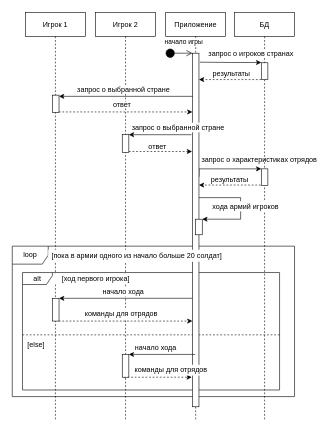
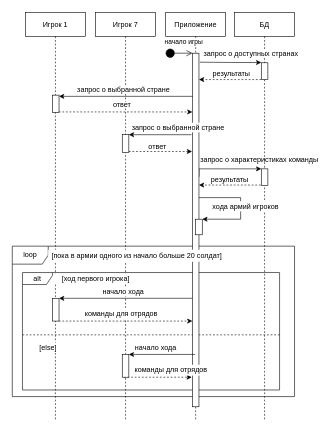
  <mxCell id="0" />
  <mxCell id="1" parent="0" />
  <mxCell id="2" value="" style="endArrow=classic;html=1;rounded=0;entryX=1;entryY=0;entryDx=0;entryDy=0;" edge="1" parent="1" source="7" target="22"><mxGeometry width="50" height="50" relative="1" as="geometry"><mxPoint x="385" y="523" as="sourcePoint" /><mxPoint x="435" y="473" as="targetPoint" /></mxGeometry></mxCell>
  <mxCell id="3" value="" style="endArrow=classic;html=1;rounded=0;entryX=1;entryY=0;entryDx=0;entryDy=0;" edge="1" parent="1" target="37"><mxGeometry width="50" height="50" relative="1" as="geometry"><mxPoint x="326" y="329" as="sourcePoint" /><mxPoint x="434" y="322" as="targetPoint" /><Array as="points"><mxPoint x="401" y="329" /><mxPoint x="401" y="365" /></Array></mxGeometry></mxCell>
  <mxCell id="4" value="loop" style="shape=umlFrame;whiteSpace=wrap;html=1;pointerEvents=0;" parent="1" vertex="1"><mxGeometry x="20" y="410" width="471" height="251" as="geometry" /></mxCell>
  <mxCell id="5" value="alt" style="shape=umlFrame;whiteSpace=wrap;html=1;pointerEvents=0;width=50;height=20;" parent="1" vertex="1"><mxGeometry x="37" y="454" width="429" height="196" as="geometry" /></mxCell>
  <mxCell id="6" value="Игрок 1" style="shape=umlLifeline;perimeter=lifelinePerimeter;whiteSpace=wrap;html=1;container=1;dropTarget=0;collapsible=0;recursiveResize=0;outlineConnect=0;portConstraint=eastwest;newEdgeStyle={&quot;curved&quot;:0,&quot;rounded&quot;:0};" parent="1" vertex="1"><mxGeometry x="42" y="20" width="100" height="680" as="geometry" /></mxCell>
  <mxCell id="7" value="Приложение" style="shape=umlLifeline;perimeter=lifelinePerimeter;whiteSpace=wrap;html=1;container=1;dropTarget=0;collapsible=0;recursiveResize=0;outlineConnect=0;portConstraint=eastwest;newEdgeStyle={&quot;curved&quot;:0,&quot;rounded&quot;:0};" parent="1" vertex="1"><mxGeometry x="276" y="20" width="100" height="680" as="geometry" /></mxCell>
  <mxCell id="8" value="БД" style="shape=umlLifeline;perimeter=lifelinePerimeter;whiteSpace=wrap;html=1;container=1;dropTarget=0;collapsible=0;recursiveResize=0;outlineConnect=0;portConstraint=eastwest;newEdgeStyle={&quot;curved&quot;:0,&quot;rounded&quot;:0};" parent="1" vertex="1"><mxGeometry x="391" y="20" width="100" height="680" as="geometry" /></mxCell>
  <mxCell id="9" value="начало игры" style="html=1;verticalAlign=bottom;startArrow=circle;startFill=1;endArrow=open;startSize=6;endSize=8;curved=0;rounded=0;" parent="1" edge="1"><mxGeometry x="0.333" y="10" width="80" relative="1" as="geometry"><mxPoint x="275.5" y="88" as="sourcePoint" /><mxPoint x="320.5" y="88" as="targetPoint" /><mxPoint as="offset" /></mxGeometry></mxCell>
  <mxCell id="10" value="" style="line;strokeWidth=1;fillColor=none;align=left;verticalAlign=middle;spacingTop=-1;spacingLeft=3;spacingRight=3;rotatable=0;labelPosition=right;points=[];portConstraint=eastwest;strokeColor=inherit;dashed=1;" parent="1" vertex="1"><mxGeometry x="37" y="554" width="429" height="8" as="geometry" /></mxCell>
- <mxCell id="11" value="[else]" style="text;align=center;html=1;verticalAlign=middle;whiteSpace=wrap;rounded=0;fillColor=default;" parent="1" vertex="1"><mxGeometry x="45" y="566" width="30" height="17" as="geometry" /></mxCell>
- <mxCell id="12" value="Игрок 2" style="shape=umlLifeline;perimeter=lifelinePerimeter;whiteSpace=wrap;html=1;container=1;dropTarget=0;collapsible=0;recursiveResize=0;outlineConnect=0;portConstraint=eastwest;newEdgeStyle={&quot;curved&quot;:0,&quot;rounded&quot;:0};" vertex="1" parent="1"><mxGeometry x="159" y="20" width="100" height="680" as="geometry" /></mxCell>
+ <mxCell id="11" value="[else]" style="text;align=center;html=1;verticalAlign=middle;whiteSpace=wrap;rounded=0;fillColor=default;" parent="1" vertex="1"><mxGeometry x="65" y="571" width="30" height="17" as="geometry" /></mxCell>
+ <mxCell id="12" value="Игрок 7" style="shape=umlLifeline;perimeter=lifelinePerimeter;whiteSpace=wrap;html=1;container=1;dropTarget=0;collapsible=0;recursiveResize=0;outlineConnect=0;portConstraint=eastwest;newEdgeStyle={&quot;curved&quot;:0,&quot;rounded&quot;:0};" vertex="1" parent="1"><mxGeometry x="159" y="20" width="100" height="680" as="geometry" /></mxCell>
  <mxCell id="13" value="" style="rounded=0;whiteSpace=wrap;html=1;" vertex="1" parent="1"><mxGeometry x="87" y="158" width="11" height="29" as="geometry" /></mxCell>
  <mxCell id="14" style="edgeStyle=orthogonalEdgeStyle;rounded=0;orthogonalLoop=1;jettySize=auto;html=1;" edge="1" parent="1"><mxGeometry relative="1" as="geometry"><mxPoint x="333" y="103" as="sourcePoint" /><mxPoint x="435.5" y="103.573" as="targetPoint" /><Array as="points" /></mxGeometry></mxCell>
  <mxCell id="15" style="edgeStyle=orthogonalEdgeStyle;rounded=0;orthogonalLoop=1;jettySize=auto;html=1;exitX=1.014;exitY=0.203;exitDx=0;exitDy=0;exitPerimeter=0;" edge="1" parent="1" target="27"><mxGeometry relative="1" as="geometry"><mxPoint x="331.654" y="294.265" as="sourcePoint" /><Array as="points"><mxPoint x="382" y="281" /><mxPoint x="382" y="281" /></Array></mxGeometry></mxCell>
  <mxCell id="16" value="" style="rounded=0;whiteSpace=wrap;html=1;" vertex="1" parent="1"><mxGeometry x="320.5" y="88" width="11" height="590" as="geometry" /></mxCell>
  <mxCell id="17" style="edgeStyle=orthogonalEdgeStyle;rounded=0;orthogonalLoop=1;jettySize=auto;html=1;exitX=1;exitY=0.25;exitDx=0;exitDy=0;dashed=1;" edge="1" parent="1"><mxGeometry relative="1" as="geometry"><mxPoint x="97.5" y="186.02" as="sourcePoint" /><mxPoint x="320.5" y="186.054" as="targetPoint" /><Array as="points"><mxPoint x="209" y="187.02" /></Array></mxGeometry></mxCell>
  <mxCell id="18" style="edgeStyle=orthogonalEdgeStyle;rounded=0;orthogonalLoop=1;jettySize=auto;html=1;exitX=0;exitY=1;exitDx=0;exitDy=0;dashed=1;" edge="1" parent="1" source="19" target="16"><mxGeometry relative="1" as="geometry"><Array as="points"><mxPoint x="397" y="132" /><mxPoint x="397" y="132" /></Array></mxGeometry></mxCell>
  <mxCell id="19" value="" style="rounded=0;whiteSpace=wrap;html=1;" vertex="1" parent="1"><mxGeometry x="435.5" y="104" width="11" height="28" as="geometry" /></mxCell>
  <mxCell id="20" value="[пока в армии одного из начало больше 20 солдат]" style="text;align=center;html=1;verticalAlign=middle;whiteSpace=wrap;rounded=0;fillColor=default;direction=south;" parent="1" vertex="1"><mxGeometry x="80" y="416" width="296" height="20" as="geometry" /></mxCell>
  <mxCell id="21" style="edgeStyle=orthogonalEdgeStyle;rounded=0;orthogonalLoop=1;jettySize=auto;html=1;exitX=1;exitY=0.25;exitDx=0;exitDy=0;dashed=1;" edge="1" parent="1"><mxGeometry relative="1" as="geometry"><mxPoint x="97.5" y="535" as="sourcePoint" /><mxPoint x="320.5" y="535.017" as="targetPoint" /><Array as="points"><mxPoint x="265" y="535.5" /><mxPoint x="265" y="535.5" /></Array></mxGeometry></mxCell>
  <mxCell id="22" value="" style="rounded=0;whiteSpace=wrap;html=1;" vertex="1" parent="1"><mxGeometry x="87" y="497" width="11" height="38" as="geometry" /></mxCell>
- <mxCell id="23" value="запрос о игроков странах" style="text;html=1;strokeColor=none;fillColor=default;align=center;verticalAlign=middle;whiteSpace=wrap;rounded=0;" vertex="1" parent="1"><mxGeometry x="337" y="82" width="163" height="13" as="geometry" /></mxCell>
+ <mxCell id="23" value="запрос о доступных странах" style="text;html=1;strokeColor=none;fillColor=default;align=center;verticalAlign=middle;whiteSpace=wrap;rounded=0;" vertex="1" parent="1"><mxGeometry x="337" y="82" width="163" height="13" as="geometry" /></mxCell>
  <mxCell id="24" value="результаты" style="text;html=1;strokeColor=none;fillColor=none;align=center;verticalAlign=middle;whiteSpace=wrap;rounded=0;" vertex="1" parent="1"><mxGeometry x="353" y="108" width="66" height="30" as="geometry" /></mxCell>
  <mxCell id="25" value="запрос о выбранной стране" style="text;html=1;strokeColor=none;fillColor=default;align=center;verticalAlign=middle;whiteSpace=wrap;rounded=0;" vertex="1" parent="1"><mxGeometry x="123.5" y="142" width="164" height="13" as="geometry" /></mxCell>
  <mxCell id="26" value="ответ" style="text;html=1;strokeColor=none;fillColor=default;align=center;verticalAlign=middle;whiteSpace=wrap;rounded=0;" vertex="1" parent="1"><mxGeometry x="182" y="169" width="43" height="11" as="geometry" /></mxCell>
  <mxCell id="27" value="" style="rounded=0;whiteSpace=wrap;html=1;" vertex="1" parent="1"><mxGeometry x="435.5" y="281" width="11" height="28" as="geometry" /></mxCell>
- <mxCell id="28" value="запрос о характеристиках отрядов" style="text;html=1;strokeColor=none;fillColor=none;align=center;verticalAlign=middle;whiteSpace=wrap;rounded=0;" vertex="1" parent="1"><mxGeometry x="331.5" y="251" width="200.5" height="30" as="geometry" /></mxCell>
+ <mxCell id="28" value="запрос о характеристиках команды" style="text;html=1;strokeColor=none;fillColor=none;align=center;verticalAlign=middle;whiteSpace=wrap;rounded=0;" vertex="1" parent="1"><mxGeometry x="331.5" y="251" width="200.5" height="30" as="geometry" /></mxCell>
  <mxCell id="29" value="" style="endArrow=classic;html=1;rounded=0;" edge="1" parent="1"><mxGeometry width="50" height="50" relative="1" as="geometry"><mxPoint x="321" y="160" as="sourcePoint" /><mxPoint x="98" y="159.996" as="targetPoint" /></mxGeometry></mxCell>
  <mxCell id="30" value="" style="rounded=0;whiteSpace=wrap;html=1;" vertex="1" parent="1"><mxGeometry x="203.5" y="224" width="11" height="30" as="geometry" /></mxCell>
  <mxCell id="31" style="edgeStyle=orthogonalEdgeStyle;rounded=0;orthogonalLoop=1;jettySize=auto;html=1;dashed=1;" edge="1" parent="1" source="30"><mxGeometry relative="1" as="geometry"><mxPoint x="217" y="252" as="sourcePoint" /><mxPoint x="320" y="252.054" as="targetPoint" /><Array as="points"><mxPoint x="238" y="252" /><mxPoint x="238" y="252" /></Array></mxGeometry></mxCell>
  <mxCell id="32" value="запрос о выбранной стране" style="text;html=1;strokeColor=none;fillColor=default;align=center;verticalAlign=middle;whiteSpace=wrap;rounded=0;" vertex="1" parent="1"><mxGeometry x="214.5" y="204" width="164" height="16" as="geometry" /></mxCell>
  <mxCell id="33" value="ответ" style="text;html=1;strokeColor=none;fillColor=none;align=center;verticalAlign=middle;whiteSpace=wrap;rounded=0;" vertex="1" parent="1"><mxGeometry x="241" y="236" width="43" height="18" as="geometry" /></mxCell>
  <mxCell id="34" value="" style="endArrow=classic;html=1;rounded=0;entryX=1;entryY=0;entryDx=0;entryDy=0;" edge="1" parent="1" target="30"><mxGeometry width="50" height="50" relative="1" as="geometry"><mxPoint x="319" y="224" as="sourcePoint" /><mxPoint x="212" y="226" as="targetPoint" /></mxGeometry></mxCell>
  <mxCell id="35" style="edgeStyle=orthogonalEdgeStyle;rounded=0;orthogonalLoop=1;jettySize=auto;html=1;exitX=0;exitY=1;exitDx=0;exitDy=0;dashed=1;" edge="1" parent="1"><mxGeometry relative="1" as="geometry"><mxPoint x="434.5" y="308" as="sourcePoint" /><mxPoint x="331.5" y="308" as="targetPoint" /><Array as="points"><mxPoint x="396.5" y="308" /><mxPoint x="396.5" y="308" /></Array></mxGeometry></mxCell>
  <mxCell id="36" value="результаты" style="text;html=1;strokeColor=none;fillColor=none;align=center;verticalAlign=middle;whiteSpace=wrap;rounded=0;" vertex="1" parent="1"><mxGeometry x="349.5" y="285" width="66" height="30" as="geometry" /></mxCell>
  <mxCell id="37" value="" style="rounded=0;whiteSpace=wrap;html=1;" vertex="1" parent="1"><mxGeometry x="326" y="365" width="11" height="26" as="geometry" /></mxCell>
  <mxCell id="38" value="хода армий игроков" style="text;html=1;strokeColor=none;fillColor=default;align=center;verticalAlign=middle;whiteSpace=wrap;rounded=0;" vertex="1" parent="1"><mxGeometry x="335" y="335" width="149" height="17" as="geometry" /></mxCell>
  <mxCell id="39" value="начало хода" style="text;html=1;strokeColor=none;fillColor=default;align=center;verticalAlign=middle;whiteSpace=wrap;rounded=0;" vertex="1" parent="1"><mxGeometry x="164" y="478" width="83" height="16" as="geometry" /></mxCell>
  <mxCell id="40" value="команды для отрядов" style="text;html=1;align=center;verticalAlign=middle;whiteSpace=wrap;rounded=0;fillColor=default;" vertex="1" parent="1"><mxGeometry x="137" y="514" width="130" height="18" as="geometry" /></mxCell>
  <mxCell id="41" value="[ход первого игрока]" style="text;align=center;html=1;verticalAlign=middle;whiteSpace=wrap;rounded=0;fillColor=default;" parent="1" vertex="1"><mxGeometry x="90" y="456" width="139" height="17" as="geometry" /></mxCell>
  <mxCell id="42" value="" style="endArrow=classic;html=1;rounded=0;entryX=1;entryY=0;entryDx=0;entryDy=0;" edge="1" parent="1" target="44"><mxGeometry width="50" height="50" relative="1" as="geometry"><mxPoint x="325" y="590.66" as="sourcePoint" /><mxPoint x="434" y="566.66" as="targetPoint" /></mxGeometry></mxCell>
  <mxCell id="43" style="edgeStyle=orthogonalEdgeStyle;rounded=0;orthogonalLoop=1;jettySize=auto;html=1;exitX=0.25;exitY=1;exitDx=0;exitDy=0;dashed=1;" edge="1" parent="1" source="44"><mxGeometry relative="1" as="geometry"><mxPoint x="96.5" y="628.66" as="sourcePoint" /><mxPoint x="319.5" y="628.677" as="targetPoint" /><Array as="points"><mxPoint x="235" y="629" /><mxPoint x="235" y="629" /></Array></mxGeometry></mxCell>
  <mxCell id="44" value="" style="rounded=0;whiteSpace=wrap;html=1;" vertex="1" parent="1"><mxGeometry x="203.5" y="590.66" width="11" height="38" as="geometry" /></mxCell>
  <mxCell id="45" value="начало хода" style="text;html=1;strokeColor=none;fillColor=default;align=center;verticalAlign=middle;whiteSpace=wrap;rounded=0;" vertex="1" parent="1"><mxGeometry x="218" y="571" width="83" height="16" as="geometry" /></mxCell>
  <mxCell id="46" value="команды для отрядов" style="text;html=1;align=center;verticalAlign=middle;whiteSpace=wrap;rounded=0;fillColor=default;" vertex="1" parent="1"><mxGeometry x="219.5" y="608" width="130" height="18" as="geometry" /></mxCell>
